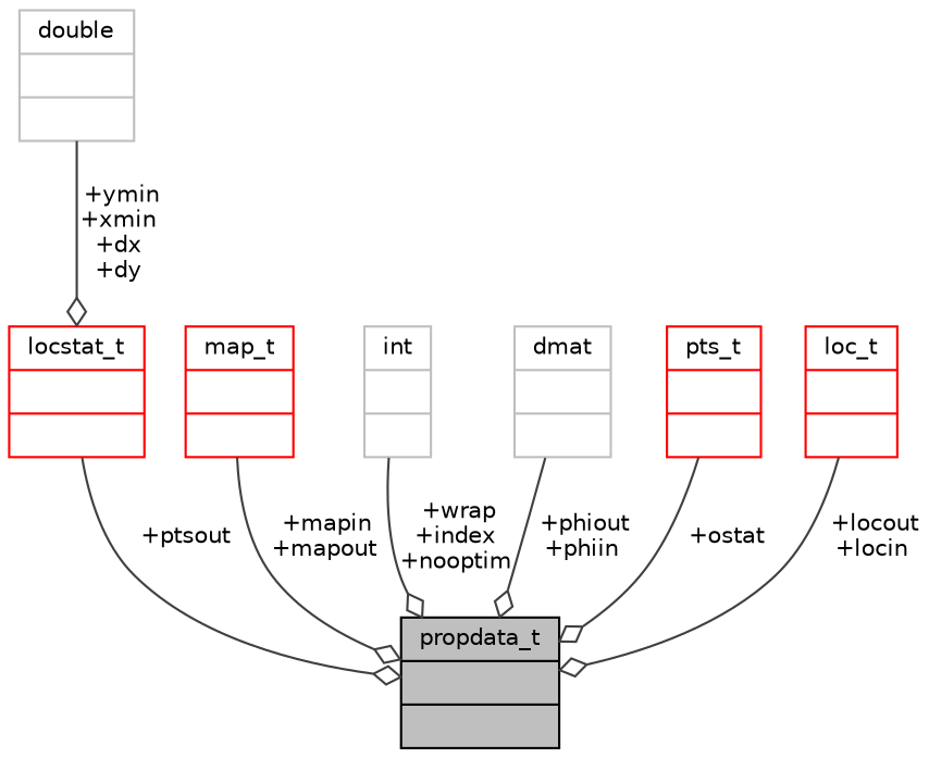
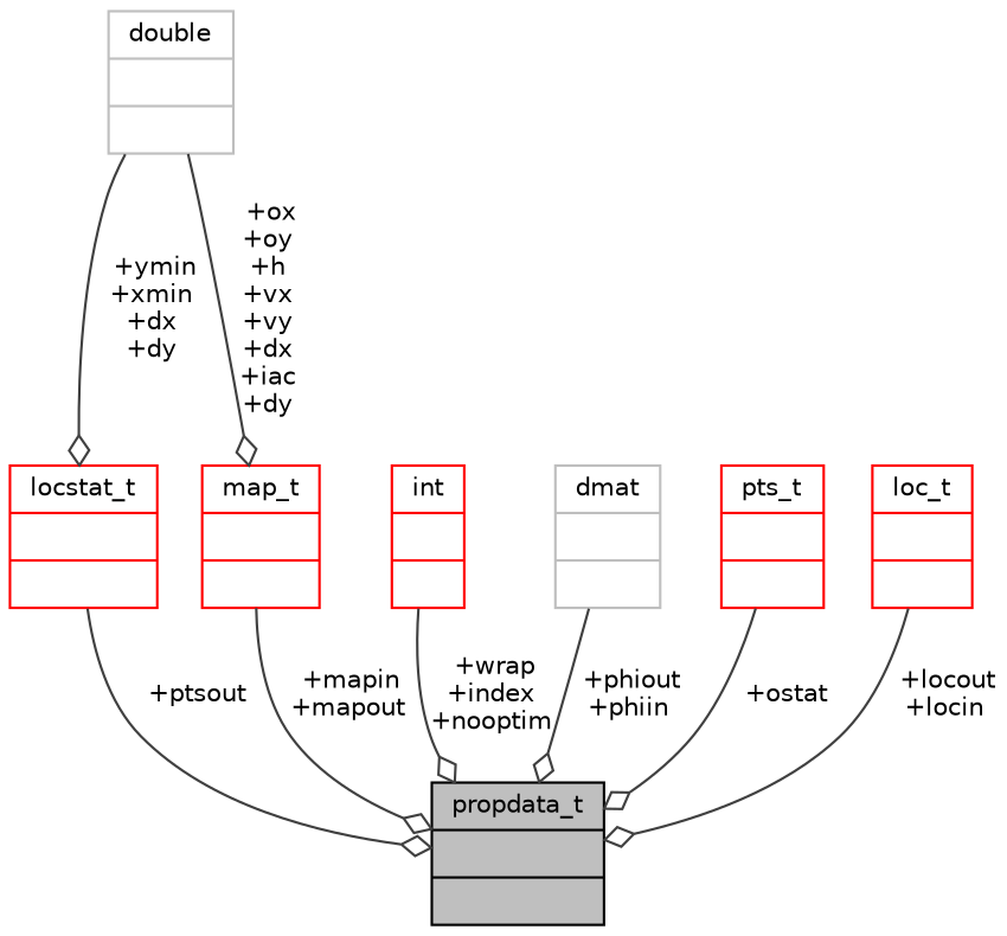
  digraph {
    node [color=red fontname=Helvetica fontsize=10 shape=record]
    edge [arrowhead=odiamond color=grey25 fontname=Helvetica fontsize=10 labelfontname=Helvetica labelfontsize=10 style=solid]
    n1 [color=black fillcolor=grey75 fontcolor=black height=0.2 label="{propdata_t\n||}" style=filled width=0.4]
    n2 [color=grey75 height=0.2 label="{double\n||}" width=0.4]
    n3 [height=0.2 label="{locstat_t\n||}" width=0.4]
    n4 [height=0.2 label="{map_t\n||}" width=0.4]
-   n5 [color=grey75 height=0.2 label="{int\n||}" width=0.4]
+   n5 [height=0.2 label="{int\n||}" width=0.4]
    n6 [color=grey75 height=0.2 label="{dmat\n||}" width=0.4]
    n7 [height=0.2 label="{pts_t\n||}" width=0.4]
    n8 [height=0.2 label="{loc_t\n||}" width=0.4]
    n2 -> n3 [label=" +ymin\n+xmin\n+dx\n+dy"]
+   n2 -> n4 [label=" +ox\n+oy\n+h\n+vx\n+vy\n+dx\n+iac\n+dy"]
    n3 -> n1 [label=" +ptsout"]
    n4 -> n1 [label=" +mapin\n+mapout"]
    n5 -> n1 [label=" +wrap\n+index\n+nooptim"]
    n6 -> n1 [label=" +phiout\n+phiin"]
    n7 -> n1 [label=" +ostat"]
    n8 -> n1 [label=" +locout\n+locin"]
  }
